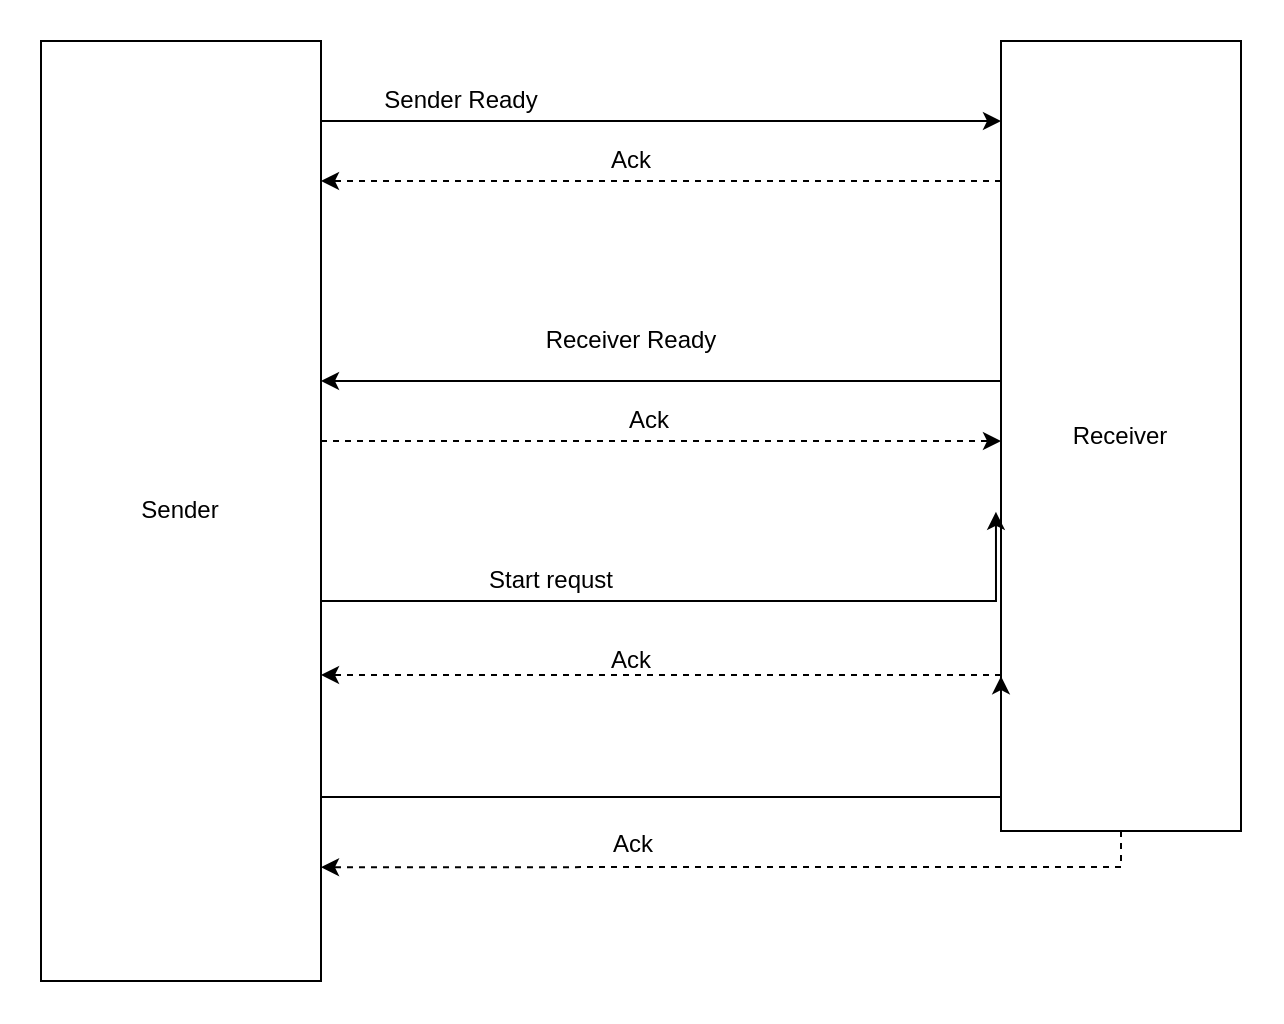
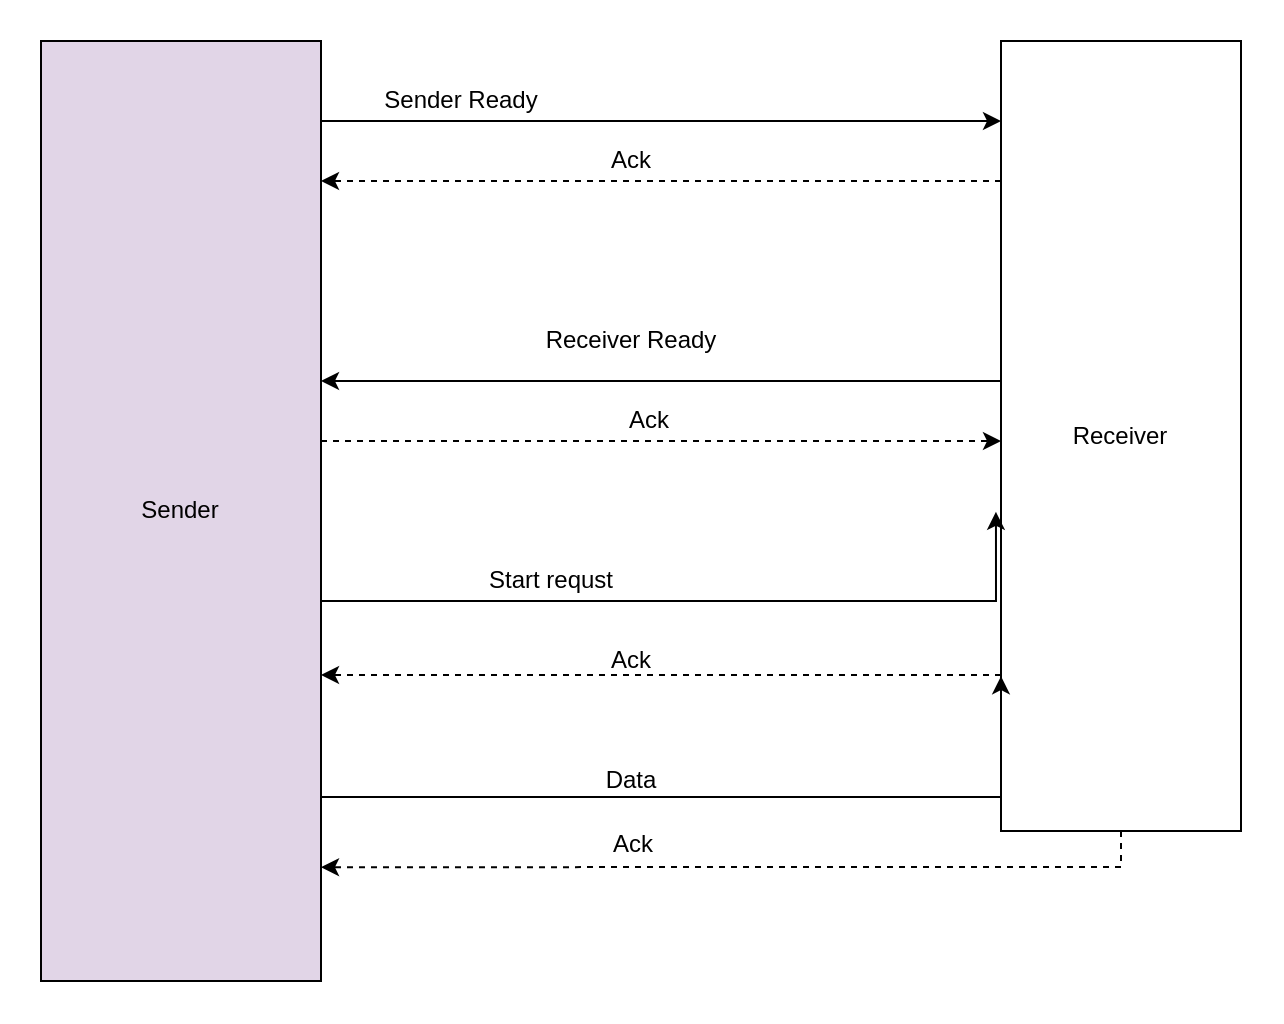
  <mxCell id="0" />
  <mxCell id="1" parent="0" />
- <mxCell id="2" value="Sender" style="rounded=0;whiteSpace=wrap;html=1;" vertex="1" parent="1"><mxGeometry x="20" y="20" width="140" height="470" as="geometry" /></mxCell>
+ <mxCell id="2" value="Sender" style="rounded=0;whiteSpace=wrap;html=1;fillColor=#e1d5e7;" vertex="1" parent="1"><mxGeometry x="20" y="20" width="140" height="470" as="geometry" /></mxCell>
  <mxCell id="3" value="Receiver" style="rounded=0;whiteSpace=wrap;html=1;" vertex="1" parent="1"><mxGeometry x="500" y="20" width="120" height="395" as="geometry" /></mxCell>
  <mxCell id="4" style="edgeStyle=orthogonalEdgeStyle;rounded=0;orthogonalLoop=1;jettySize=auto;html=1;" edge="1" parent="1" source="2" target="3"><mxGeometry relative="1" as="geometry"><Array as="points"><mxPoint x="330" y="60" /><mxPoint x="330" y="60" /></Array></mxGeometry></mxCell>
  <mxCell id="5" style="edgeStyle=orthogonalEdgeStyle;rounded=0;orthogonalLoop=1;jettySize=auto;html=1;dashed=1;" edge="1" parent="1" source="2" target="3"><mxGeometry relative="1" as="geometry"><Array as="points"><mxPoint x="310" y="220" /><mxPoint x="310" y="220" /></Array></mxGeometry></mxCell>
  <mxCell id="6" style="edgeStyle=orthogonalEdgeStyle;rounded=0;orthogonalLoop=1;jettySize=auto;html=1;entryX=-0.021;entryY=0.596;entryDx=0;entryDy=0;entryPerimeter=0;" edge="1" parent="1" source="2" target="3"><mxGeometry relative="1" as="geometry"><Array as="points"><mxPoint x="250" y="300" /><mxPoint x="250" y="300" /></Array></mxGeometry></mxCell>
  <mxCell id="7" style="edgeStyle=orthogonalEdgeStyle;rounded=0;orthogonalLoop=1;jettySize=auto;html=1;entryX=0;entryY=0.804;entryDx=0;entryDy=0;entryPerimeter=0;" edge="1" parent="1" source="2" target="3"><mxGeometry relative="1" as="geometry"><Array as="points"><mxPoint x="230" y="398" /><mxPoint x="230" y="398" /></Array></mxGeometry></mxCell>
  <mxCell id="8" style="edgeStyle=orthogonalEdgeStyle;rounded=0;orthogonalLoop=1;jettySize=auto;html=1;dashed=1;" edge="1" parent="1" source="3"><mxGeometry relative="1" as="geometry"><mxPoint x="160" y="90" as="targetPoint" /><Array as="points"><mxPoint x="160" y="90" /></Array></mxGeometry></mxCell>
  <mxCell id="9" style="edgeStyle=orthogonalEdgeStyle;rounded=0;orthogonalLoop=1;jettySize=auto;html=1;" edge="1" parent="1" source="3"><mxGeometry relative="1" as="geometry"><mxPoint x="160" y="190" as="targetPoint" /><Array as="points"><mxPoint x="160" y="190" /></Array></mxGeometry></mxCell>
  <mxCell id="10" style="edgeStyle=orthogonalEdgeStyle;rounded=0;orthogonalLoop=1;jettySize=auto;html=1;dashed=1;" edge="1" parent="1" source="3"><mxGeometry relative="1" as="geometry"><mxPoint x="160" y="337" as="targetPoint" /><Array as="points"><mxPoint x="400" y="337" /><mxPoint x="400" y="337" /></Array></mxGeometry></mxCell>
  <mxCell id="11" style="edgeStyle=orthogonalEdgeStyle;rounded=0;orthogonalLoop=1;jettySize=auto;html=1;entryX=1;entryY=0.879;entryDx=0;entryDy=0;entryPerimeter=0;dashed=1;" edge="1" parent="1" source="3" target="2"><mxGeometry relative="1" as="geometry"><Array as="points"><mxPoint x="400" y="433" /><mxPoint x="400" y="433" /></Array></mxGeometry></mxCell>
  <mxCell id="12" value="Sender Ready" style="text;html=1;align=center;verticalAlign=middle;resizable=0;points=[];autosize=1;strokeColor=none;fillColor=none;" vertex="1" parent="1"><mxGeometry x="185" y="40" width="90" height="20" as="geometry" /></mxCell>
  <mxCell id="13" value="Ack" style="text;html=1;align=center;verticalAlign=middle;resizable=0;points=[];autosize=1;strokeColor=none;fillColor=none;" vertex="1" parent="1"><mxGeometry x="295" y="70" width="40" height="20" as="geometry" /></mxCell>
  <mxCell id="14" value="Receiver Ready" style="text;html=1;align=center;verticalAlign=middle;resizable=0;points=[];autosize=1;strokeColor=none;fillColor=none;" vertex="1" parent="1"><mxGeometry x="265" y="160" width="100" height="20" as="geometry" /></mxCell>
  <mxCell id="15" value="Ack" style="text;html=1;align=center;verticalAlign=middle;resizable=0;points=[];autosize=1;strokeColor=none;fillColor=none;" vertex="1" parent="1"><mxGeometry x="304" y="200" width="40" height="20" as="geometry" /></mxCell>
  <mxCell id="16" value="Start requst" style="text;html=1;align=center;verticalAlign=middle;resizable=0;points=[];autosize=1;strokeColor=none;fillColor=none;" vertex="1" parent="1"><mxGeometry x="235" y="280" width="80" height="20" as="geometry" /></mxCell>
  <mxCell id="17" value="Ack" style="text;html=1;align=center;verticalAlign=middle;resizable=0;points=[];autosize=1;strokeColor=none;fillColor=none;" vertex="1" parent="1"><mxGeometry x="295" y="320" width="40" height="20" as="geometry" /></mxCell>
+ <mxCell id="18" value="Data" style="text;html=1;align=center;verticalAlign=middle;resizable=0;points=[];autosize=1;strokeColor=none;fillColor=none;" vertex="1" parent="1"><mxGeometry x="295" y="380" width="40" height="20" as="geometry" /></mxCell>
  <mxCell id="19" value="Ack" style="text;html=1;align=center;verticalAlign=middle;resizable=0;points=[];autosize=1;strokeColor=none;fillColor=none;" vertex="1" parent="1"><mxGeometry x="296" y="412" width="40" height="20" as="geometry" /></mxCell>
